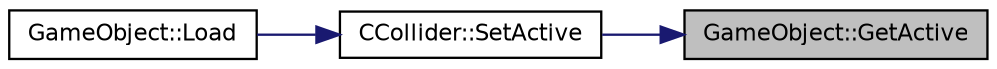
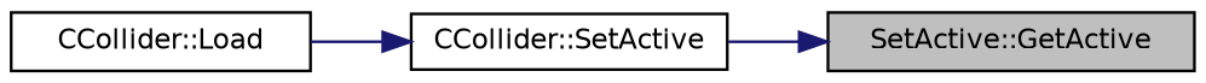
  digraph {
    rankdir=RL
    node [color=black fillcolor=white fontname=Helvetica fontsize=10 shape=record style=filled]
    edge [color=midnightblue dir=back fontname=Helvetica fontsize=10 labelfontname=Helvetica labelfontsize=10 style=solid]
-   n1 [fillcolor=grey75 fontcolor=black height=0.2 label="GameObject::GetActive" width=0.4]
+   n1 [fillcolor=grey75 fontcolor=black height=0.2 label="SetActive::GetActive" width=0.4]
    n2 [height=0.2 label="CCollider::SetActive" width=0.4]
-   n3 [height=0.2 label="GameObject::Load" width=0.4]
+   n3 [height=0.2 label="CCollider::Load" width=0.4]
    n1 -> n2
    n2 -> n3
  }
